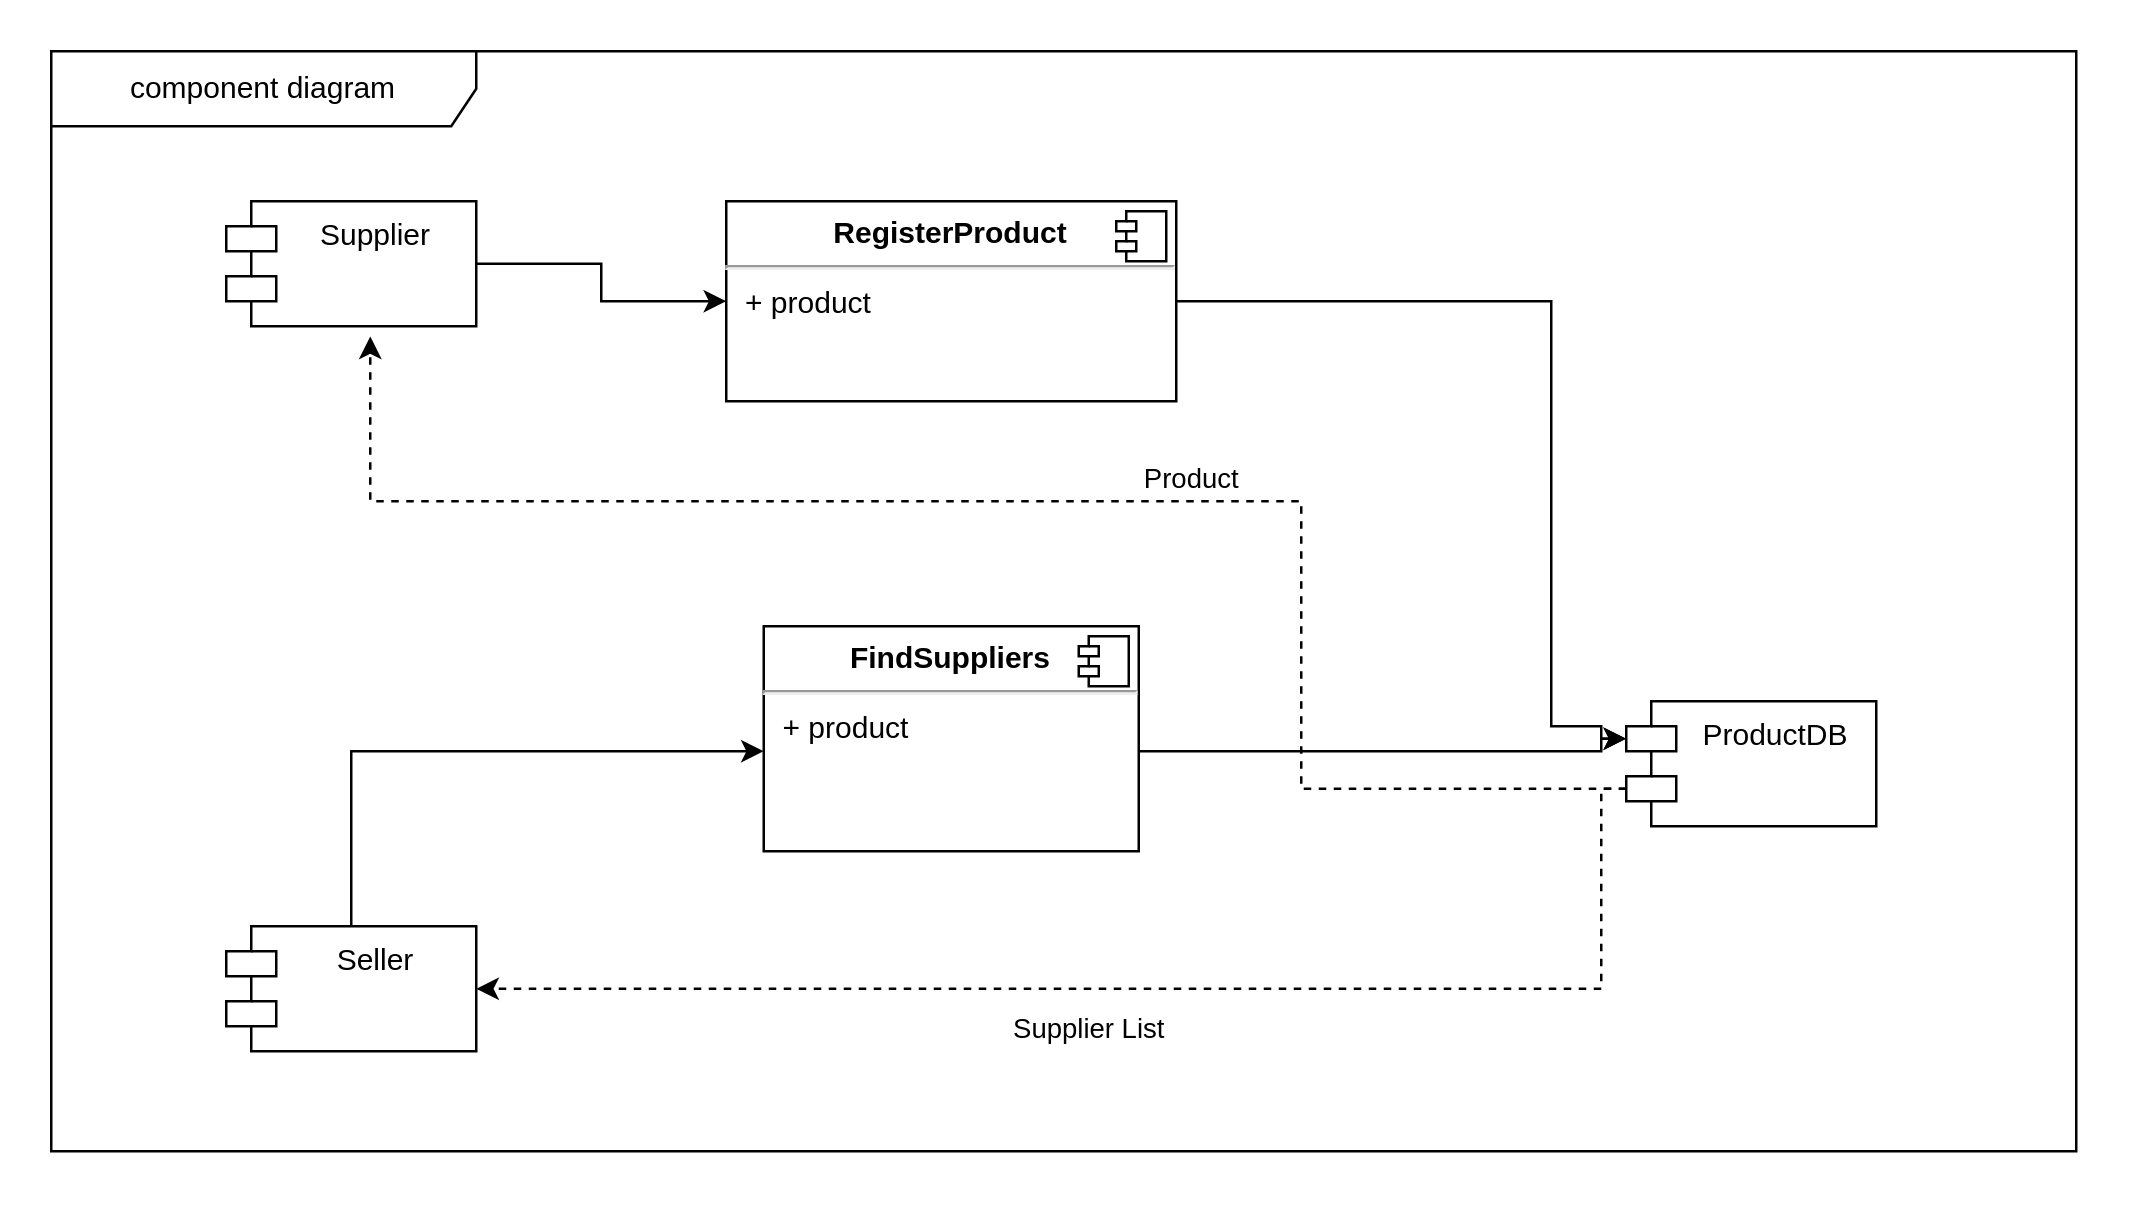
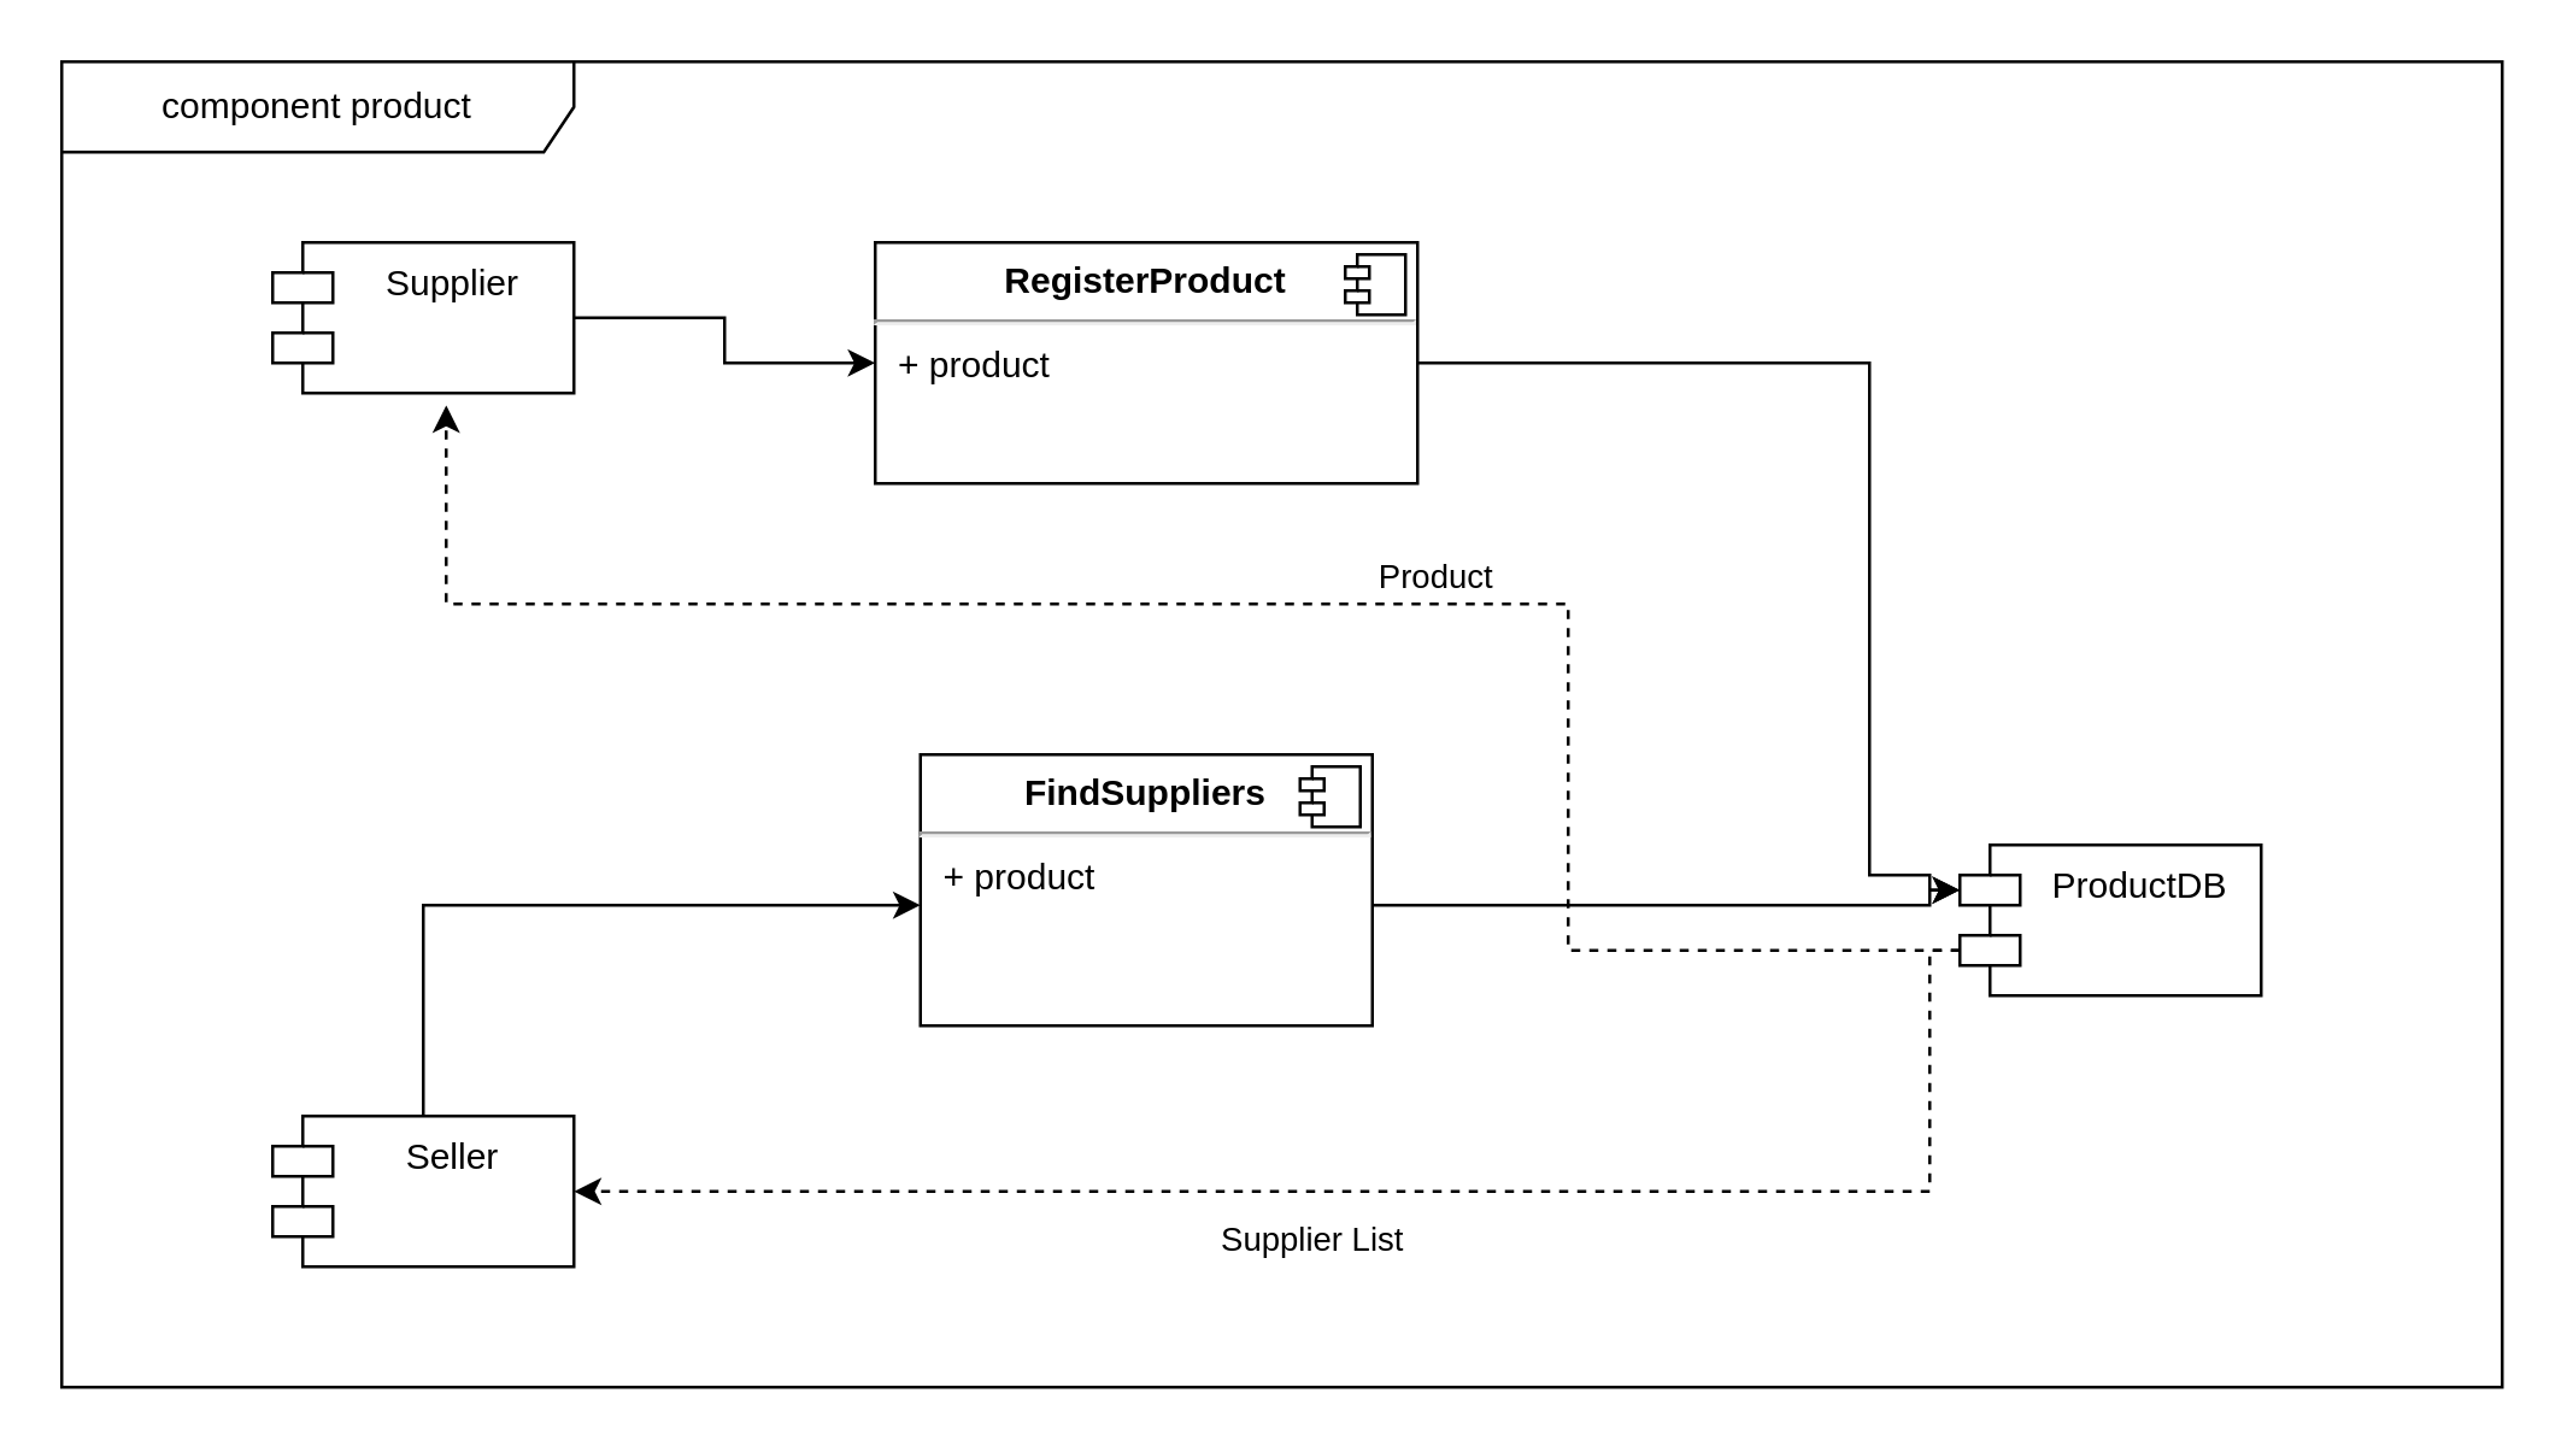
  <mxCell id="0" />
  <mxCell id="1" parent="0" />
  <mxCell id="2" style="edgeStyle=orthogonalEdgeStyle;rounded=0;orthogonalLoop=1;jettySize=auto;html=1;entryX=0;entryY=0;entryDx=0;entryDy=15;entryPerimeter=0;" edge="1" parent="1" source="3" target="13"><mxGeometry relative="1" as="geometry"><Array as="points"><mxPoint x="640" y="300" /><mxPoint x="640" y="295" /></Array></mxGeometry></mxCell>
  <mxCell id="3" value="&lt;p style=&quot;margin:0px;margin-top:6px;text-align:center;&quot;&gt;&lt;b&gt;FindSuppliers&lt;/b&gt;&lt;/p&gt;&lt;hr&gt;&lt;p style=&quot;margin:0px;margin-left:8px;&quot;&gt;+ product&lt;/p&gt;" style="align=left;overflow=fill;html=1;dropTarget=0;" vertex="1" parent="1"><mxGeometry x="305" y="250" width="150" height="90" as="geometry" /></mxCell>
  <mxCell id="4" value="" style="shape=component;jettyWidth=8;jettyHeight=4;" vertex="1" parent="3"><mxGeometry x="1" width="20" height="20" relative="1" as="geometry"><mxPoint x="-24" y="4" as="offset" /></mxGeometry></mxCell>
  <mxCell id="5" style="edgeStyle=orthogonalEdgeStyle;rounded=0;orthogonalLoop=1;jettySize=auto;html=1;exitX=0.5;exitY=0;exitDx=0;exitDy=0;" edge="1" parent="1" source="6" target="3"><mxGeometry relative="1" as="geometry"><Array as="points"><mxPoint x="140" y="300" /></Array></mxGeometry></mxCell>
  <mxCell id="6" value="Seller" style="shape=module;align=left;spacingLeft=20;align=center;verticalAlign=top;" vertex="1" parent="1"><mxGeometry x="90" y="370" width="100" height="50" as="geometry" /></mxCell>
  <mxCell id="7" style="edgeStyle=orthogonalEdgeStyle;rounded=0;orthogonalLoop=1;jettySize=auto;html=1;" edge="1" parent="1" source="8" target="15"><mxGeometry relative="1" as="geometry" /></mxCell>
  <mxCell id="8" value="Supplier" style="shape=module;align=left;spacingLeft=20;align=center;verticalAlign=top;" vertex="1" parent="1"><mxGeometry x="90" y="80" width="100" height="50" as="geometry" /></mxCell>
  <mxCell id="9" style="edgeStyle=orthogonalEdgeStyle;rounded=0;orthogonalLoop=1;jettySize=auto;html=1;entryX=0.576;entryY=1.081;entryDx=0;entryDy=0;entryPerimeter=0;dashed=1;exitX=0;exitY=0;exitDx=0;exitDy=35;exitPerimeter=0;" edge="1" parent="1" source="13" target="8"><mxGeometry relative="1" as="geometry"><Array as="points"><mxPoint x="520" y="315" /><mxPoint x="520" y="200" /><mxPoint x="148" y="200" /></Array></mxGeometry></mxCell>
  <mxCell id="10" value="Product" style="edgeLabel;html=1;align=center;verticalAlign=middle;resizable=0;points=[];" vertex="1" connectable="0" parent="9"><mxGeometry x="-0.15" relative="1" as="geometry"><mxPoint y="-10" as="offset" /></mxGeometry></mxCell>
  <mxCell id="11" style="edgeStyle=orthogonalEdgeStyle;rounded=0;orthogonalLoop=1;jettySize=auto;html=1;entryX=1;entryY=0.5;entryDx=0;entryDy=0;exitX=0;exitY=0;exitDx=0;exitDy=35;exitPerimeter=0;dashed=1;" edge="1" parent="1" source="13" target="6"><mxGeometry relative="1" as="geometry"><Array as="points"><mxPoint x="640" y="315" /><mxPoint x="640" y="395" /></Array></mxGeometry></mxCell>
  <mxCell id="12" value="Supplier List" style="edgeLabel;html=1;align=center;verticalAlign=middle;resizable=0;points=[];" vertex="1" connectable="0" parent="11"><mxGeometry x="0.13" y="-3" relative="1" as="geometry"><mxPoint x="9" y="18" as="offset" /></mxGeometry></mxCell>
  <mxCell id="13" value="ProductDB" style="shape=module;align=left;spacingLeft=20;align=center;verticalAlign=top;" vertex="1" parent="1"><mxGeometry x="650" y="280" width="100" height="50" as="geometry" /></mxCell>
  <mxCell id="14" style="edgeStyle=orthogonalEdgeStyle;rounded=0;orthogonalLoop=1;jettySize=auto;html=1;entryX=0;entryY=0;entryDx=0;entryDy=15;entryPerimeter=0;" edge="1" parent="1" source="15" target="13"><mxGeometry relative="1" as="geometry"><Array as="points"><mxPoint x="620" y="120" /><mxPoint x="620" y="290" /><mxPoint x="640" y="290" /><mxPoint x="640" y="295" /></Array></mxGeometry></mxCell>
  <mxCell id="15" value="&lt;p style=&quot;margin:0px;margin-top:6px;text-align:center;&quot;&gt;&lt;b&gt;RegisterProduct&lt;/b&gt;&lt;/p&gt;&lt;hr&gt;&lt;p style=&quot;margin:0px;margin-left:8px;&quot;&gt;+ product&lt;/p&gt;" style="align=left;overflow=fill;html=1;dropTarget=0;" vertex="1" parent="1"><mxGeometry x="290" y="80" width="180" height="80" as="geometry" /></mxCell>
  <mxCell id="16" value="" style="shape=component;jettyWidth=8;jettyHeight=4;" vertex="1" parent="15"><mxGeometry x="1" width="20" height="20" relative="1" as="geometry"><mxPoint x="-24" y="4" as="offset" /></mxGeometry></mxCell>
- <mxCell id="17" value="component diagram" style="shape=umlFrame;whiteSpace=wrap;html=1;width=170;height=30;" vertex="1" parent="1"><mxGeometry y="20" width="810" height="440" as="geometry" x="20" /></mxCell>
+ <mxCell id="17" value="component product" style="shape=umlFrame;whiteSpace=wrap;html=1;width=170;height=30;" vertex="1" parent="1"><mxGeometry y="20" width="810" height="440" as="geometry" x="20" /></mxCell>
